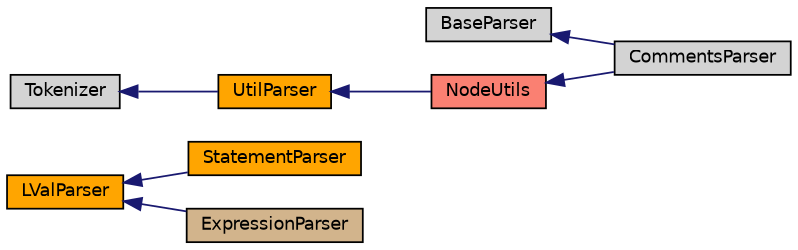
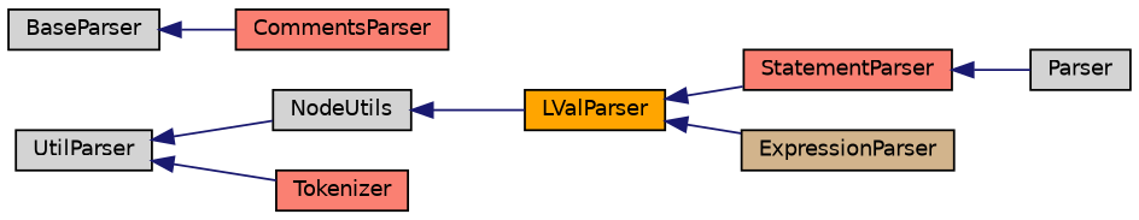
  digraph {
    rankdir=LR
    node [color=black fillcolor=lightgrey fontname=Helvetica fontsize=10 shape=record style=filled]
    edge [color=midnightblue dir=back fontname=Helvetica fontsize=10 labelfontname=Helvetica labelfontsize=10 style=solid]
-   n2 [fillcolor=orange height=0.2 label=StatementParser width=0.4]
+   n1 [fontcolor=black height=0.2 label=Parser width=0.4]
+   n2 [fillcolor=salmon height=0.2 label=StatementParser width=0.4]
    n3 [fillcolor=tan height=0.2 label=ExpressionParser width=0.4]
    n4 [fillcolor=orange height=0.2 label=LValParser width=0.4]
-   n5 [fillcolor=salmon height=0.2 label=NodeUtils width=0.4]
-   n6 [fillcolor=orange height=0.2 label=UtilParser width=0.4]
-   n7 [height=0.2 label=Tokenizer width=0.4]
-   n8 [height=0.2 label=CommentsParser width=0.4]
+   n5 [height=0.2 label=NodeUtils width=0.4]
+   n6 [height=0.2 label=UtilParser width=0.4]
+   n7 [fillcolor=salmon height=0.2 label=Tokenizer width=0.4]
+   n8 [fillcolor=salmon height=0.2 label=CommentsParser width=0.4]
    n9 [height=0.2 label=BaseParser width=0.4]
+   n2 -> n1
    n4 -> n2
    n4 -> n3
-   n5 -> n8
+   n5 -> n4
    n6 -> n5
-   n7 -> n6
+   n6 -> n7
    n9 -> n8
  }
